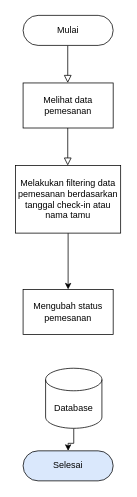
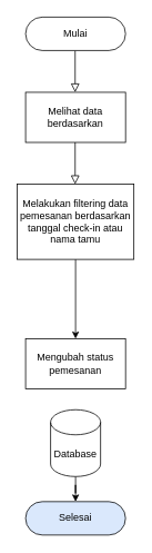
  <mxCell id="0" />
  <mxCell id="1" parent="0" />
  <mxCell id="2" value="" style="rounded=0;html=1;jettySize=auto;orthogonalLoop=1;fontSize=11;endArrow=block;endFill=0;endSize=8;strokeWidth=1;shadow=0;labelBackgroundColor=none;edgeStyle=orthogonalEdgeStyle;" parent="1" edge="1"><mxGeometry relative="1" as="geometry"><mxPoint x="89.5" y="60" as="sourcePoint" /><mxPoint x="89.5" y="110" as="targetPoint" /></mxGeometry></mxCell>
  <mxCell id="3" value="Mulai" style="rounded=1;whiteSpace=wrap;html=1;fontSize=12;glass=0;strokeWidth=1;shadow=0;arcSize=50;" vertex="1" parent="1"><mxGeometry x="30" y="20" width="120" height="40" as="geometry" /></mxCell>
- <mxCell id="4" value="Melihat data pemesanan" style="rounded=0;whiteSpace=wrap;html=1;" vertex="1" parent="1"><mxGeometry x="30" y="110" width="120" height="60" as="geometry" /></mxCell>
+ <mxCell id="4" value="Melihat data berdasarkan" style="rounded=0;whiteSpace=wrap;html=1;" vertex="1" parent="1"><mxGeometry x="30" y="110" width="120" height="60" as="geometry" /></mxCell>
  <mxCell id="5" value="" style="rounded=0;html=1;jettySize=auto;orthogonalLoop=1;fontSize=11;endArrow=block;endFill=0;endSize=8;strokeWidth=1;shadow=0;labelBackgroundColor=none;edgeStyle=orthogonalEdgeStyle;" edge="1" parent="1"><mxGeometry relative="1" as="geometry"><mxPoint x="89.5" y="170" as="sourcePoint" /><mxPoint x="89.5" y="220" as="targetPoint" /></mxGeometry></mxCell>
  <mxCell id="6" value="" style="edgeStyle=orthogonalEdgeStyle;rounded=0;orthogonalLoop=1;jettySize=auto;html=1;" edge="1" parent="1" source="7" target="8"><mxGeometry relative="1" as="geometry" /></mxCell>
  <mxCell id="7" value="Melakukan filtering data pemesanan berdasarkan tanggal check-in atau nama tamu" style="rounded=0;whiteSpace=wrap;html=1;" vertex="1" parent="1"><mxGeometry x="20" y="220" width="140" height="90" as="geometry" /></mxCell>
- <mxCell id="8" value="Mengubah status pemesanan" style="whiteSpace=wrap;html=1;rounded=0;" vertex="1" parent="1"><mxGeometry x="30" y="385" width="120" height="60" as="geometry" /></mxCell>
+ <mxCell id="8" value="Mengubah status pemesanan" style="whiteSpace=wrap;html=1;rounded=0;" vertex="1" parent="1"><mxGeometry x="30" y="405" width="120" height="60" as="geometry" /></mxCell>
  <mxCell id="9" value="" style="edgeStyle=orthogonalEdgeStyle;rounded=0;orthogonalLoop=1;jettySize=auto;html=1;" edge="1" parent="1" source="10" target="11"><mxGeometry relative="1" as="geometry" /></mxCell>
- <mxCell id="10" value="Database" style="shape=cylinder3;whiteSpace=wrap;html=1;boundedLbl=1;backgroundOutline=1;size=15;" vertex="1" parent="1"><mxGeometry x="60" y="490" width="75" height="80" as="geometry" /></mxCell>
+ <mxCell id="10" value="Database" style="shape=cylinder3;whiteSpace=wrap;html=1;boundedLbl=1;backgroundOutline=1;size=15;" vertex="1" parent="1"><mxGeometry x="60" y="490" width="60" height="80" as="geometry" /></mxCell>
  <mxCell id="11" value="Selesai" style="rounded=1;whiteSpace=wrap;html=1;fontSize=12;glass=0;strokeWidth=1;shadow=0;arcSize=50;fillColor=#dae8fc;" vertex="1" parent="1"><mxGeometry x="30" y="600" width="120" height="40" as="geometry" /></mxCell>
